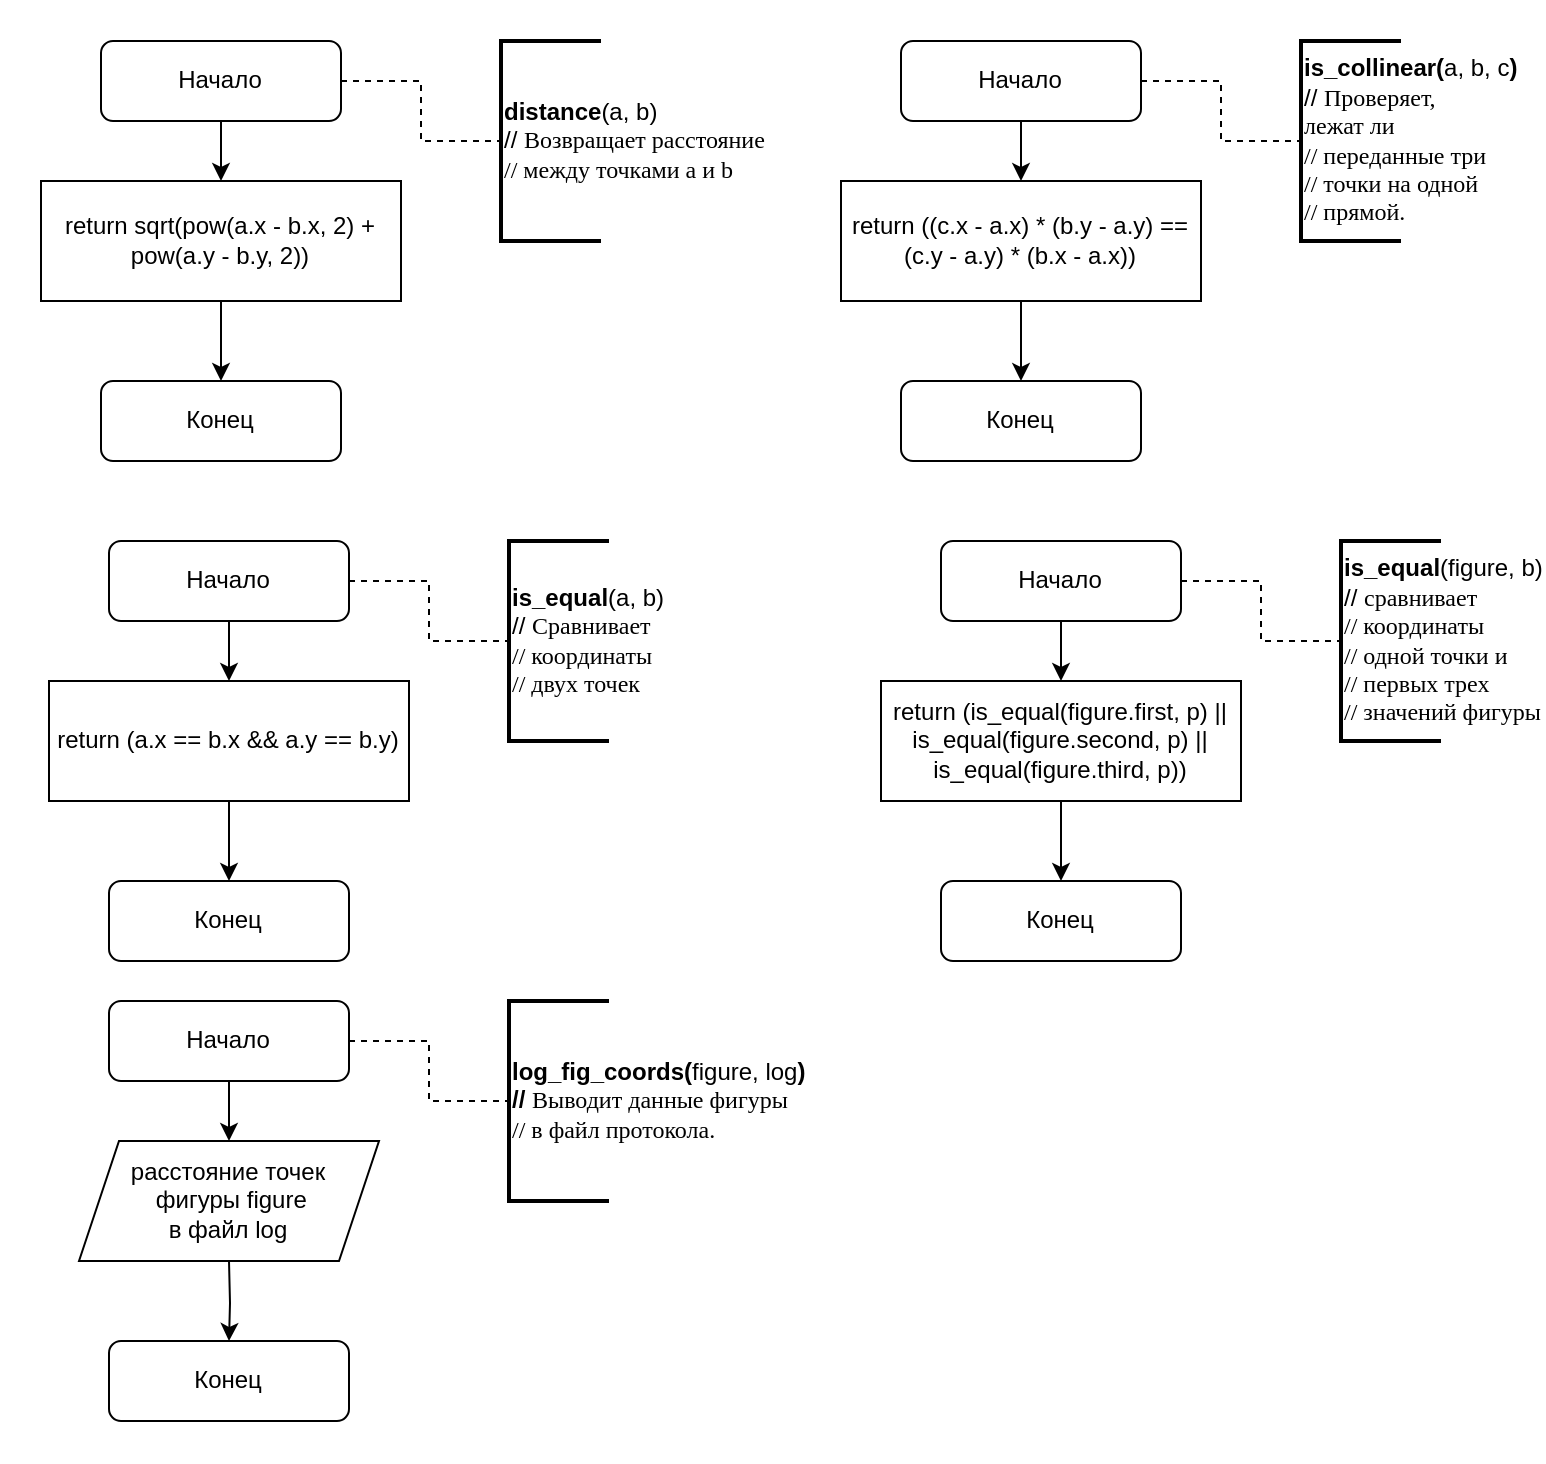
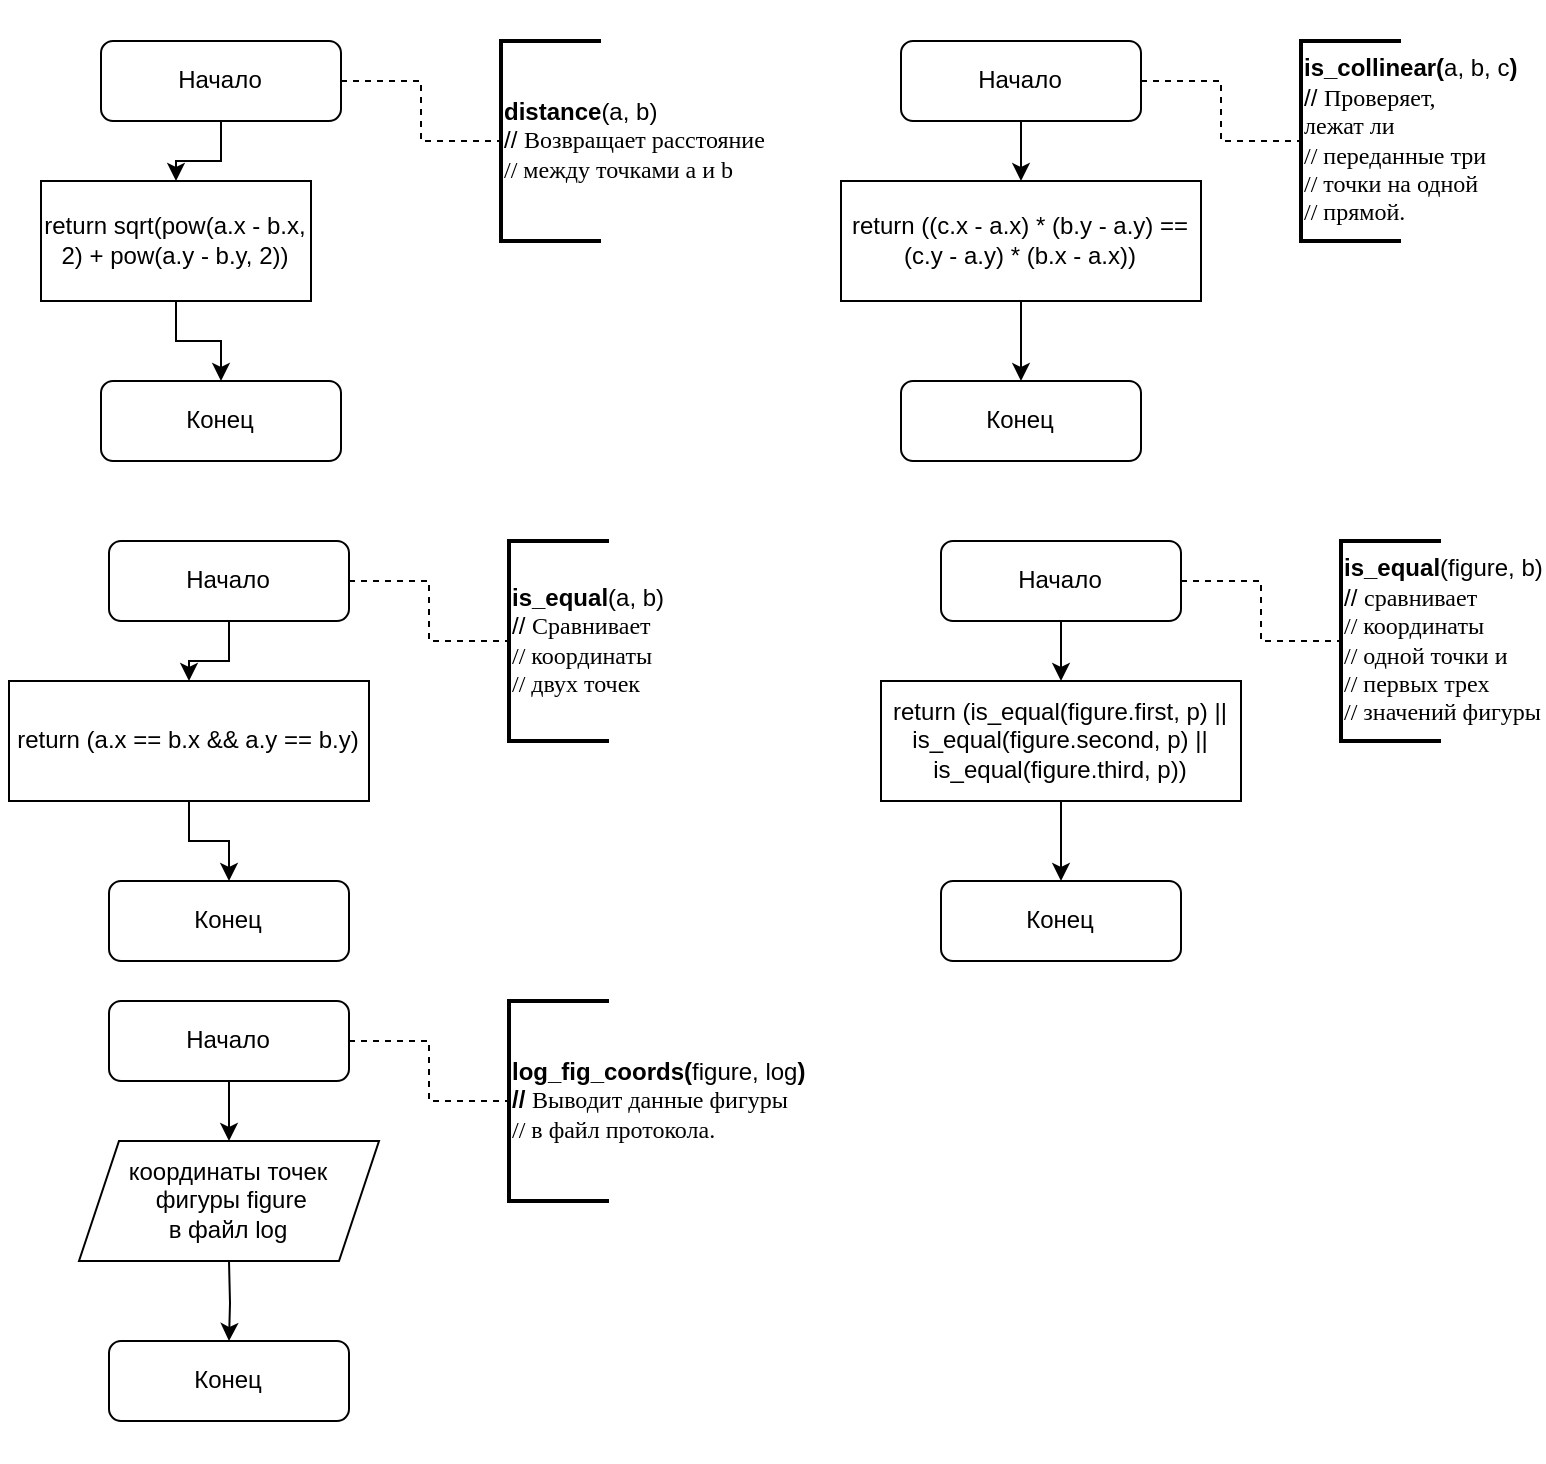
  <mxCell id="0" />
  <mxCell id="1" parent="0" />
  <mxCell id="2" style="edgeStyle=orthogonalEdgeStyle;rounded=0;orthogonalLoop=1;jettySize=auto;html=1;entryX=0;entryY=0.5;entryDx=0;entryDy=0;entryPerimeter=0;dashed=1;endArrow=none;endFill=0;" edge="1" parent="1" source="4" target="6"><mxGeometry relative="1" as="geometry" /></mxCell>
  <mxCell id="3" style="edgeStyle=orthogonalEdgeStyle;rounded=0;orthogonalLoop=1;jettySize=auto;html=1;entryX=0.5;entryY=0;entryDx=0;entryDy=0;endArrow=classic;endFill=1;" edge="1" parent="1" source="4" target="8"><mxGeometry relative="1" as="geometry" /></mxCell>
  <mxCell id="4" value="Начало" style="rounded=1;whiteSpace=wrap;html=1;fontSize=12;glass=0;strokeWidth=1;shadow=0;" parent="1" vertex="1"><mxGeometry x="50" y="20" width="120" height="40" as="geometry" /></mxCell>
  <mxCell id="5" value="Конец" style="rounded=1;whiteSpace=wrap;html=1;fontSize=12;glass=0;strokeWidth=1;shadow=0;" parent="1" vertex="1"><mxGeometry x="50" y="190" width="120" height="40" as="geometry" /></mxCell>
  <mxCell id="6" value="&lt;b&gt;distance&lt;/b&gt;(a, b)&lt;br&gt;//&amp;nbsp;&lt;span lang=&quot;RU&quot; style=&quot;font-family: &amp;#34;times new roman&amp;#34; , serif&quot;&gt;Возвращает расстояние &lt;br&gt;// между точками а и b&lt;/span&gt;" style="strokeWidth=2;html=1;shape=mxgraph.flowchart.annotation_1;align=left;pointerEvents=1;" vertex="1" parent="1"><mxGeometry x="250" y="20" width="50" height="100" as="geometry" /></mxCell>
  <mxCell id="7" style="edgeStyle=orthogonalEdgeStyle;rounded=0;orthogonalLoop=1;jettySize=auto;html=1;entryX=0.5;entryY=0;entryDx=0;entryDy=0;endArrow=classic;endFill=1;" edge="1" parent="1" source="8" target="5"><mxGeometry relative="1" as="geometry" /></mxCell>
- <mxCell id="8" value="return&amp;nbsp;sqrt(pow(a.x - b.x, 2) + pow(a.y - b.y, 2))" style="rounded=0;whiteSpace=wrap;html=1;" vertex="1" parent="1"><mxGeometry x="20" y="90" width="180" height="60" as="geometry" /></mxCell>
+ <mxCell id="8" value="return&amp;nbsp;sqrt(pow(a.x - b.x, 2) + pow(a.y - b.y, 2))" style="rounded=0;whiteSpace=wrap;html=1;" vertex="1" parent="1"><mxGeometry x="20" y="90" width="135" height="60" as="geometry" /></mxCell>
  <mxCell id="9" style="edgeStyle=orthogonalEdgeStyle;rounded=0;orthogonalLoop=1;jettySize=auto;html=1;entryX=0;entryY=0.5;entryDx=0;entryDy=0;entryPerimeter=0;dashed=1;endArrow=none;endFill=0;" edge="1" parent="1" source="11" target="13"><mxGeometry relative="1" as="geometry" /></mxCell>
  <mxCell id="10" style="edgeStyle=orthogonalEdgeStyle;rounded=0;orthogonalLoop=1;jettySize=auto;html=1;entryX=0.5;entryY=0;entryDx=0;entryDy=0;endArrow=classic;endFill=1;" edge="1" parent="1" source="11" target="15"><mxGeometry relative="1" as="geometry" /></mxCell>
  <mxCell id="11" value="Начало" style="rounded=1;whiteSpace=wrap;html=1;fontSize=12;glass=0;strokeWidth=1;shadow=0;" vertex="1" parent="1"><mxGeometry x="54" y="270" width="120" height="40" as="geometry" /></mxCell>
  <mxCell id="12" value="Конец" style="rounded=1;whiteSpace=wrap;html=1;fontSize=12;glass=0;strokeWidth=1;shadow=0;" vertex="1" parent="1"><mxGeometry x="54" y="440" width="120" height="40" as="geometry" /></mxCell>
  <mxCell id="13" value="&lt;b&gt;is_equal&lt;/b&gt;(a, b)&lt;br&gt;//&amp;nbsp;&lt;span lang=&quot;RU&quot; style=&quot;font-family: &amp;#34;times new roman&amp;#34; , serif&quot;&gt;Сравнивает&lt;br&gt;// координаты &lt;br&gt;// двух точек&amp;nbsp;&lt;/span&gt;" style="strokeWidth=2;html=1;shape=mxgraph.flowchart.annotation_1;align=left;pointerEvents=1;" vertex="1" parent="1"><mxGeometry x="254" y="270" width="50" height="100" as="geometry" /></mxCell>
  <mxCell id="14" style="edgeStyle=orthogonalEdgeStyle;rounded=0;orthogonalLoop=1;jettySize=auto;html=1;entryX=0.5;entryY=0;entryDx=0;entryDy=0;endArrow=classic;endFill=1;" edge="1" parent="1" source="15" target="12"><mxGeometry relative="1" as="geometry" /></mxCell>
- <mxCell id="15" value="return (a.x == b.x &amp;amp;&amp;amp; a.y == b.y)" style="rounded=0;whiteSpace=wrap;html=1;" vertex="1" parent="1"><mxGeometry x="24" y="340" width="180" height="60" as="geometry" /></mxCell>
+ <mxCell id="15" value="return (a.x == b.x &amp;amp;&amp;amp; a.y == b.y)" style="rounded=0;whiteSpace=wrap;html=1;" vertex="1" parent="1"><mxGeometry x="4" y="340" width="180" height="60" as="geometry" /></mxCell>
  <mxCell id="16" style="edgeStyle=orthogonalEdgeStyle;rounded=0;orthogonalLoop=1;jettySize=auto;html=1;entryX=0;entryY=0.5;entryDx=0;entryDy=0;entryPerimeter=0;dashed=1;endArrow=none;endFill=0;" edge="1" parent="1" source="18" target="20"><mxGeometry relative="1" as="geometry" /></mxCell>
  <mxCell id="17" style="edgeStyle=orthogonalEdgeStyle;rounded=0;orthogonalLoop=1;jettySize=auto;html=1;entryX=0.5;entryY=0;entryDx=0;entryDy=0;endArrow=classic;endFill=1;" edge="1" parent="1" source="18" target="22"><mxGeometry relative="1" as="geometry" /></mxCell>
  <mxCell id="18" value="Начало" style="rounded=1;whiteSpace=wrap;html=1;fontSize=12;glass=0;strokeWidth=1;shadow=0;" vertex="1" parent="1"><mxGeometry x="470" y="270" width="120" height="40" as="geometry" /></mxCell>
  <mxCell id="19" value="Конец" style="rounded=1;whiteSpace=wrap;html=1;fontSize=12;glass=0;strokeWidth=1;shadow=0;" vertex="1" parent="1"><mxGeometry x="470" y="440" width="120" height="40" as="geometry" /></mxCell>
  <mxCell id="20" value="&lt;b&gt;is_equal&lt;/b&gt;(figure, b)&lt;br&gt;//&amp;nbsp;&lt;span lang=&quot;RU&quot; style=&quot;font-family: &amp;#34;times new roman&amp;#34; , serif&quot;&gt;сравнивает&lt;br&gt;// координаты &lt;br&gt;// одной точки и &lt;br&gt;// первых трех &lt;br&gt;// значений фигуры&lt;/span&gt;" style="strokeWidth=2;html=1;shape=mxgraph.flowchart.annotation_1;align=left;pointerEvents=1;" vertex="1" parent="1"><mxGeometry x="670" y="270" width="50" height="100" as="geometry" /></mxCell>
  <mxCell id="21" style="edgeStyle=orthogonalEdgeStyle;rounded=0;orthogonalLoop=1;jettySize=auto;html=1;entryX=0.5;entryY=0;entryDx=0;entryDy=0;endArrow=classic;endFill=1;" edge="1" parent="1" source="22" target="19"><mxGeometry relative="1" as="geometry" /></mxCell>
  <mxCell id="22" value="return (is_equal(figure.first, p) || is_equal(figure.second, p) || is_equal(figure.third, p))" style="rounded=0;whiteSpace=wrap;html=1;" vertex="1" parent="1"><mxGeometry x="440" y="340" width="180" height="60" as="geometry" /></mxCell>
  <mxCell id="23" style="edgeStyle=orthogonalEdgeStyle;rounded=0;orthogonalLoop=1;jettySize=auto;html=1;entryX=0;entryY=0.5;entryDx=0;entryDy=0;entryPerimeter=0;dashed=1;endArrow=none;endFill=0;" edge="1" parent="1" source="25" target="27"><mxGeometry relative="1" as="geometry" /></mxCell>
  <mxCell id="24" style="edgeStyle=orthogonalEdgeStyle;rounded=0;orthogonalLoop=1;jettySize=auto;html=1;entryX=0.5;entryY=0;entryDx=0;entryDy=0;endArrow=classic;endFill=1;" edge="1" parent="1" source="25" target="29"><mxGeometry relative="1" as="geometry" /></mxCell>
  <mxCell id="25" value="Начало" style="rounded=1;whiteSpace=wrap;html=1;fontSize=12;glass=0;strokeWidth=1;shadow=0;" vertex="1" parent="1"><mxGeometry x="450" y="20" width="120" height="40" as="geometry" /></mxCell>
  <mxCell id="26" value="Конец" style="rounded=1;whiteSpace=wrap;html=1;fontSize=12;glass=0;strokeWidth=1;shadow=0;" vertex="1" parent="1"><mxGeometry x="450" y="190" width="120" height="40" as="geometry" /></mxCell>
  <mxCell id="27" value="&lt;b&gt;is_collinear(&lt;/b&gt;a, b, c&lt;b&gt;)&lt;/b&gt;&lt;br&gt;//&amp;nbsp;&lt;span lang=&quot;RU&quot; style=&quot;font-family: &amp;#34;times new roman&amp;#34; , serif&quot;&gt;Проверяет,&lt;br/&gt;лежат ли &lt;br&gt;// переданные три &lt;br&gt;// точки на одной&lt;br&gt;// прямой.&lt;/span&gt;" style="strokeWidth=2;html=1;shape=mxgraph.flowchart.annotation_1;align=left;pointerEvents=1;" vertex="1" parent="1"><mxGeometry x="650" y="20" width="50" height="100" as="geometry" /></mxCell>
  <mxCell id="28" style="edgeStyle=orthogonalEdgeStyle;rounded=0;orthogonalLoop=1;jettySize=auto;html=1;entryX=0.5;entryY=0;entryDx=0;entryDy=0;endArrow=classic;endFill=1;" edge="1" parent="1" source="29" target="26"><mxGeometry relative="1" as="geometry" /></mxCell>
  <mxCell id="29" value="return ((c.x - a.x) * (b.y - a.y) == (c.y - a.y) * (b.x - a.x))" style="rounded=0;whiteSpace=wrap;html=1;" vertex="1" parent="1"><mxGeometry x="420" y="90" width="180" height="60" as="geometry" /></mxCell>
  <mxCell id="30" style="edgeStyle=orthogonalEdgeStyle;rounded=0;orthogonalLoop=1;jettySize=auto;html=1;entryX=0;entryY=0.5;entryDx=0;entryDy=0;entryPerimeter=0;dashed=1;endArrow=none;endFill=0;" edge="1" parent="1" source="32" target="34"><mxGeometry relative="1" as="geometry" /></mxCell>
  <mxCell id="31" style="edgeStyle=orthogonalEdgeStyle;rounded=0;orthogonalLoop=1;jettySize=auto;html=1;entryX=0.5;entryY=0;entryDx=0;entryDy=0;endArrow=classic;endFill=1;" edge="1" parent="1" source="32"><mxGeometry relative="1" as="geometry"><mxPoint x="114" y="570" as="targetPoint" /></mxGeometry></mxCell>
  <mxCell id="32" value="Начало" style="rounded=1;whiteSpace=wrap;html=1;fontSize=12;glass=0;strokeWidth=1;shadow=0;" vertex="1" parent="1"><mxGeometry x="54" y="500" width="120" height="40" as="geometry" /></mxCell>
  <mxCell id="33" value="Конец" style="rounded=1;whiteSpace=wrap;html=1;fontSize=12;glass=0;strokeWidth=1;shadow=0;" vertex="1" parent="1"><mxGeometry x="54" y="670" width="120" height="40" as="geometry" /></mxCell>
  <mxCell id="34" value="&lt;b&gt;log_fig_coords(&lt;/b&gt;figure, log&lt;b&gt;)&lt;br&gt;//&amp;nbsp;&lt;/b&gt;&lt;span lang=&quot;RU&quot; style=&quot;font-family: &amp;#34;times new roman&amp;#34; , serif&quot;&gt;Выводит данные фигуры &lt;br&gt;// в файл протокола.&lt;/span&gt;&lt;b&gt;&lt;br&gt;&lt;/b&gt;" style="strokeWidth=2;html=1;shape=mxgraph.flowchart.annotation_1;align=left;pointerEvents=1;" vertex="1" parent="1"><mxGeometry x="254" y="500" width="50" height="100" as="geometry" /></mxCell>
  <mxCell id="35" style="edgeStyle=orthogonalEdgeStyle;rounded=0;orthogonalLoop=1;jettySize=auto;html=1;entryX=0.5;entryY=0;entryDx=0;entryDy=0;endArrow=classic;endFill=1;" edge="1" parent="1" target="33"><mxGeometry relative="1" as="geometry"><mxPoint x="114" y="630" as="sourcePoint" /></mxGeometry></mxCell>
- <mxCell id="36" value="расстояние точек&lt;br&gt;&amp;nbsp;фигуры figure &lt;br&gt;в файл log" style="shape=parallelogram;perimeter=parallelogramPerimeter;whiteSpace=wrap;html=1;fixedSize=1;fontSize=12;" vertex="1" parent="1"><mxGeometry x="39" y="570" width="150" height="60" as="geometry" /></mxCell>
+ <mxCell id="36" value="координаты точек&lt;br&gt;&amp;nbsp;фигуры figure &lt;br&gt;в файл log" style="shape=parallelogram;perimeter=parallelogramPerimeter;whiteSpace=wrap;html=1;fixedSize=1;fontSize=12;" vertex="1" parent="1"><mxGeometry x="39" y="570" width="150" height="60" as="geometry" /></mxCell>
